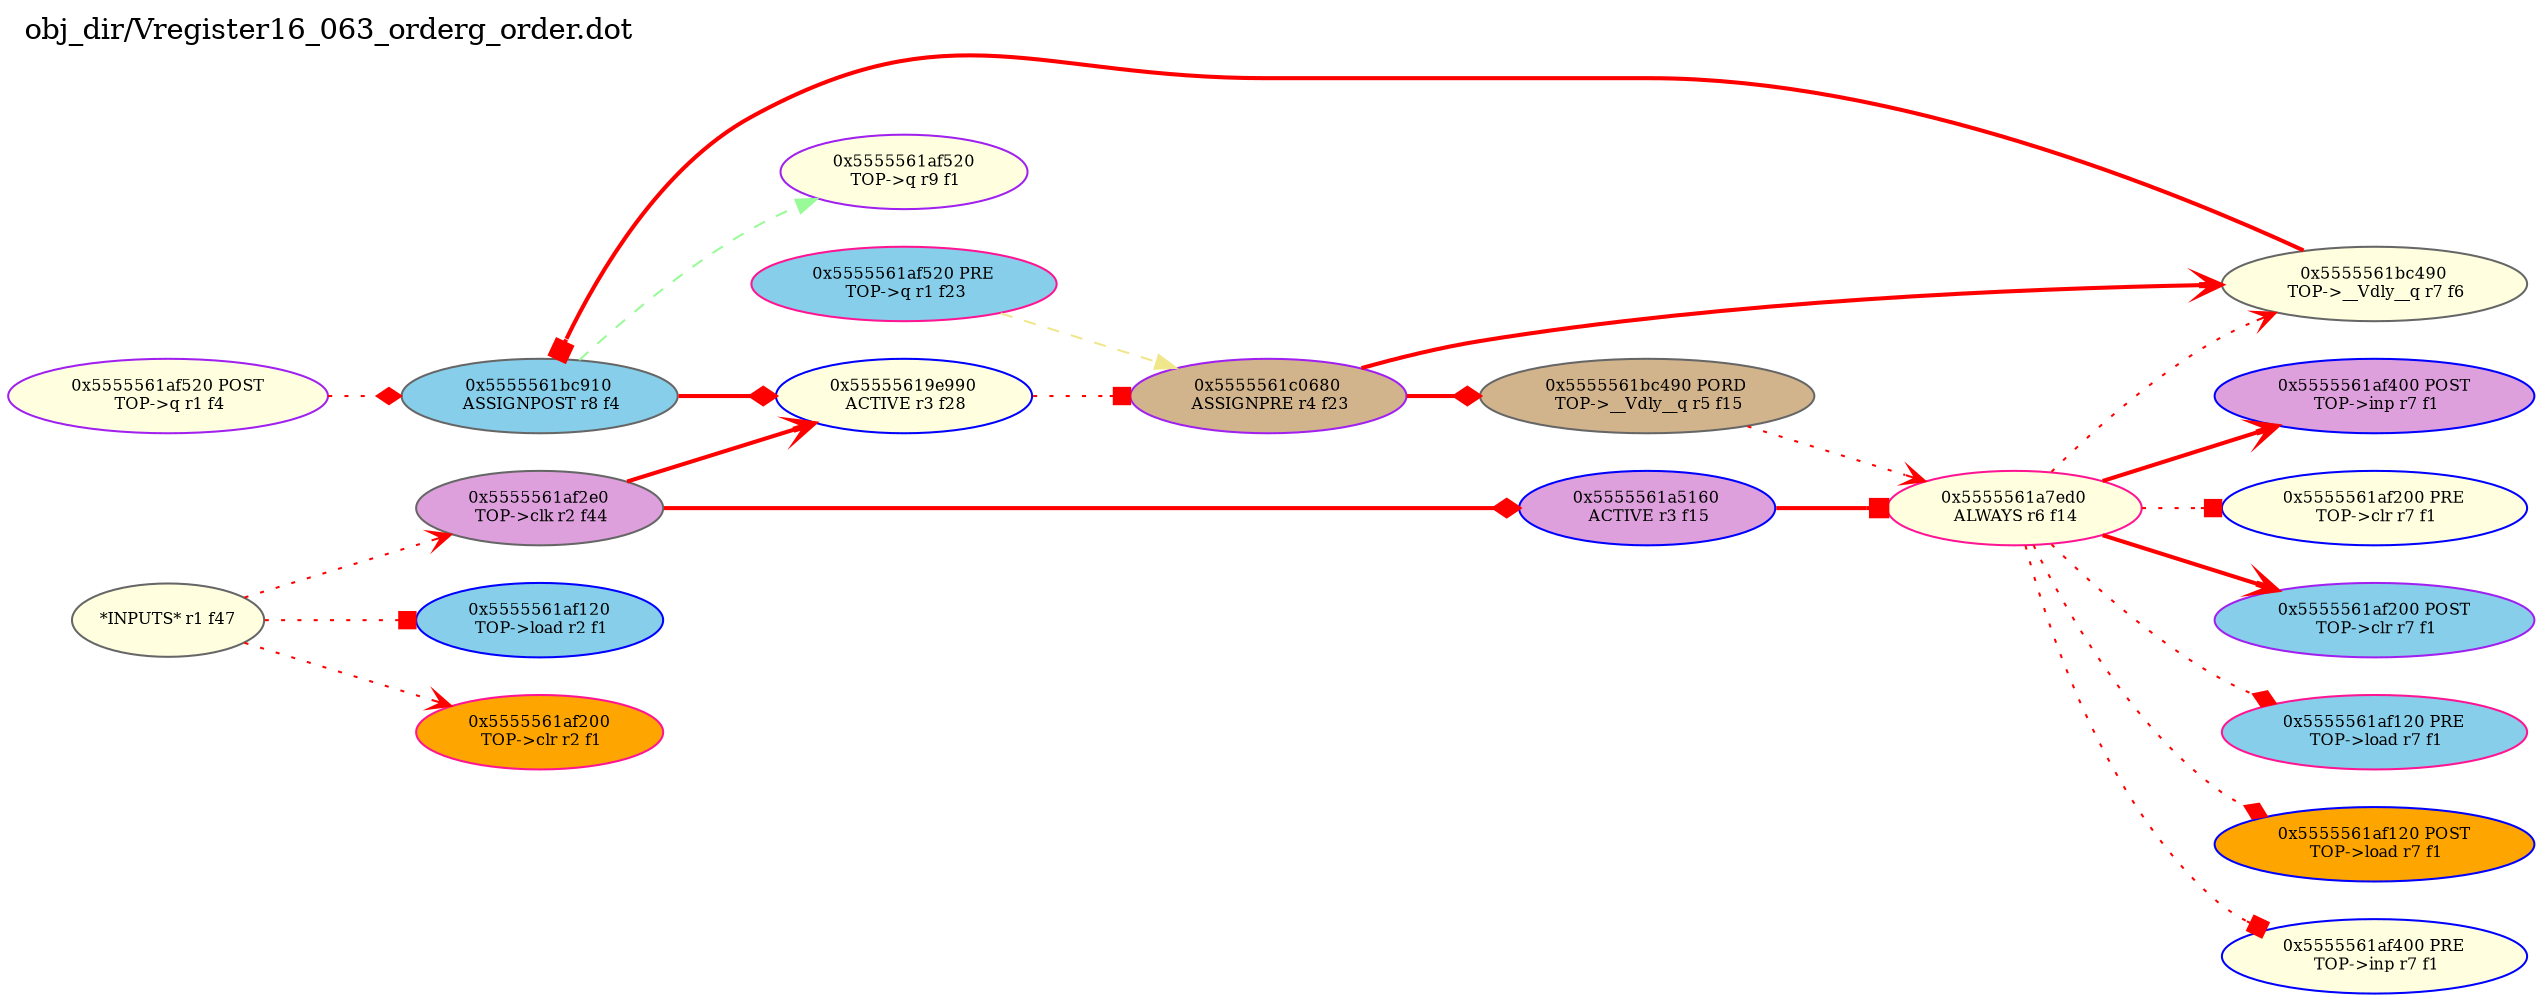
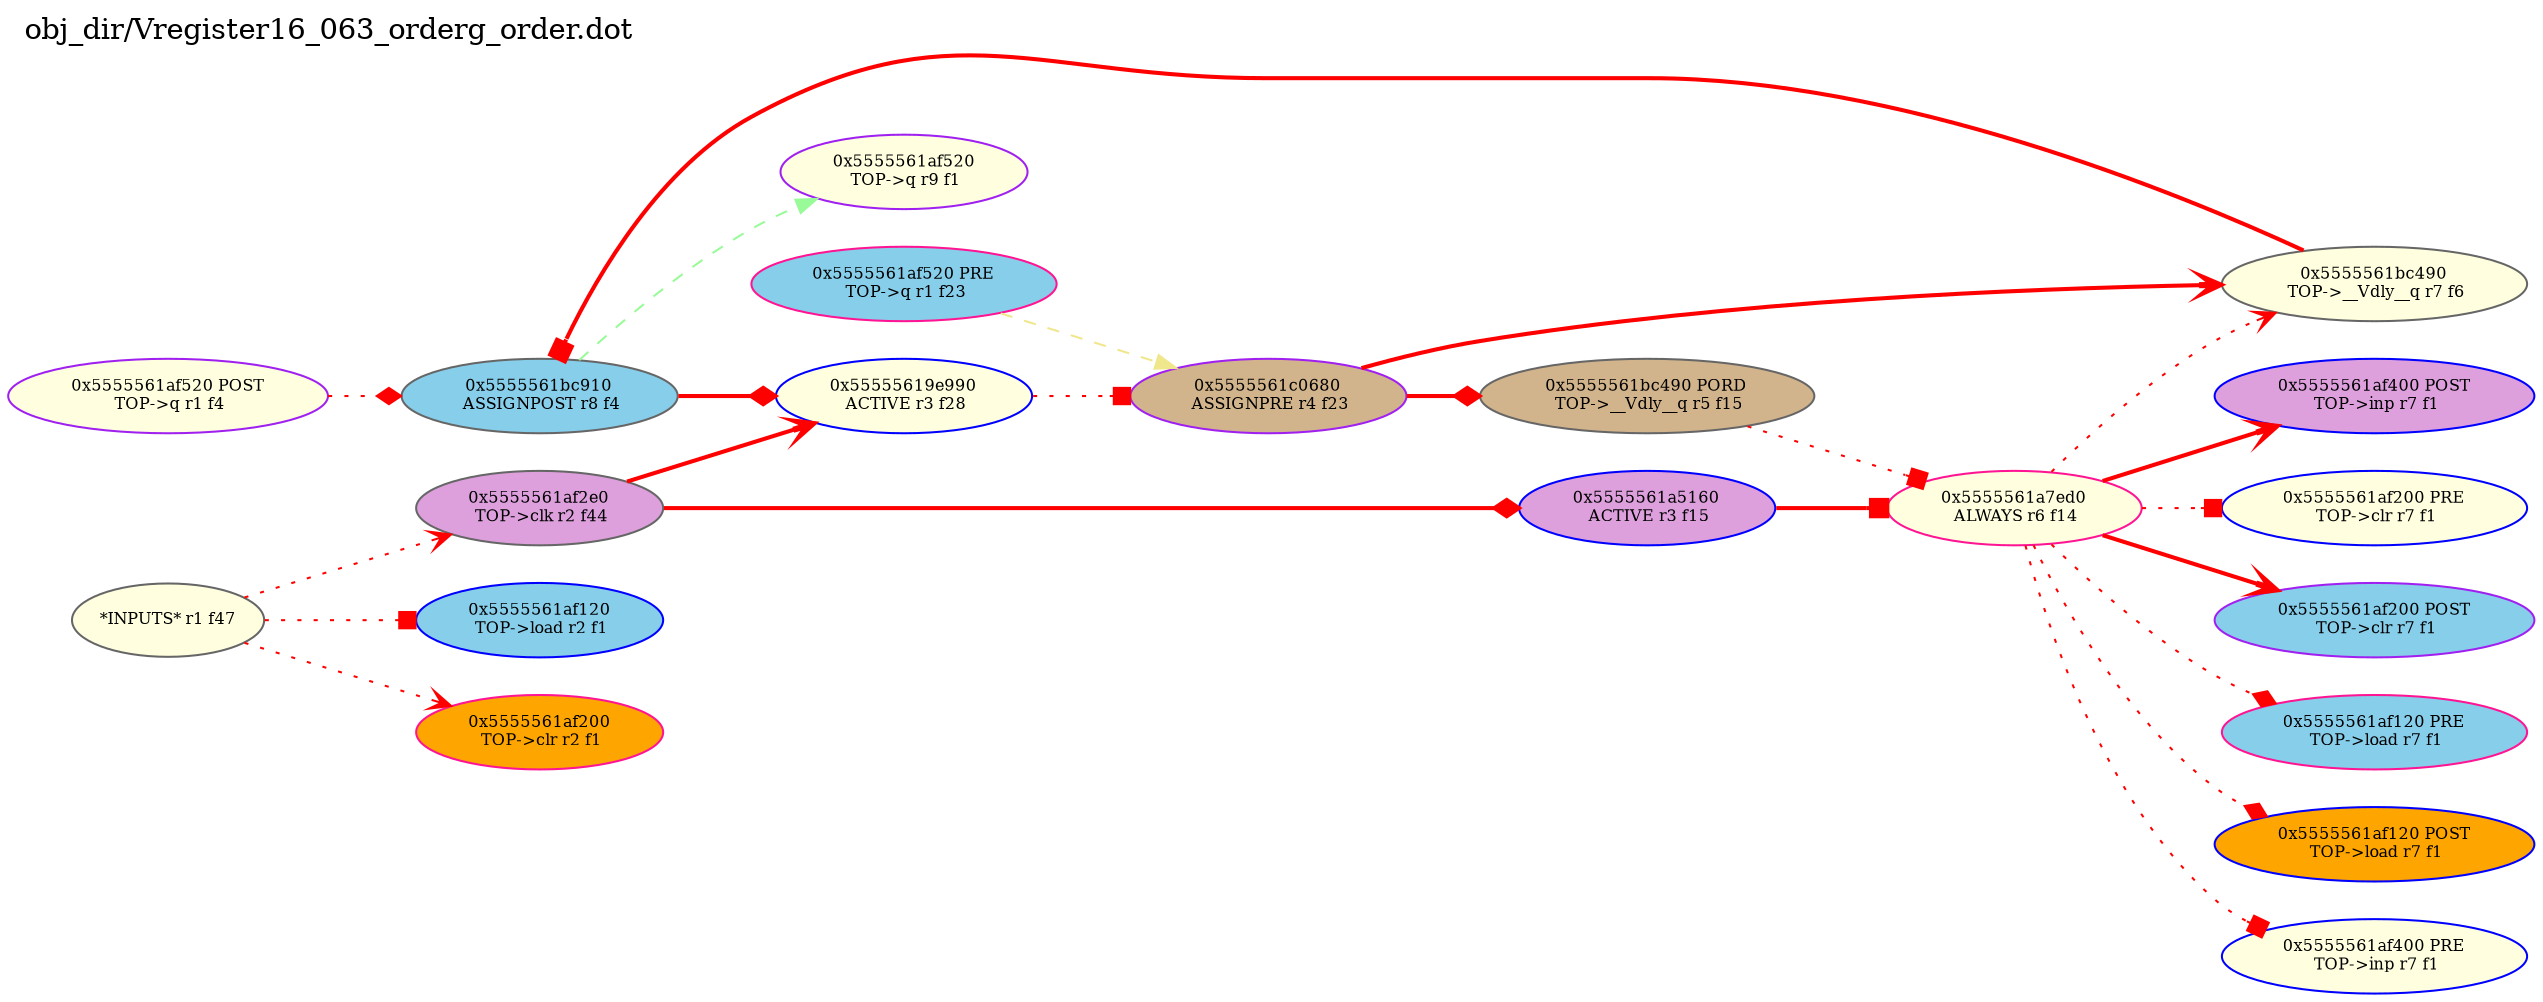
  digraph {
    label="obj_dir/Vregister16_063_orderg_order.dot"
    labeljust=l
    labelloc=t
    rankdir=LR
    node [color=blue fillcolor=lightyellow fontsize=8 style=filled]
    edge [arrowhead=vee color=red fontsize=8 style=dotted weight=32]
    n1 [color=purple label="0x5555561af520 POST\n TOP->q r1 f4"]
    n2 [color=gray40 fillcolor=skyblue label="0x5555561bc910\n ASSIGNPOST r8 f4"]
    n3 [label="0x55555619e990\n ACTIVE r3 f28"]
    n4 [color=purple label="0x5555561af520\n TOP->q r9 f1"]
    n5 [color=deeppink fillcolor=skyblue label="0x5555561af520 PRE\n TOP->q r1 f23"]
    n6 [color=purple fillcolor=tan label="0x5555561c0680\n ASSIGNPRE r4 f23"]
    n7 [color=gray40 fillcolor=tan label="0x5555561bc490 PORD\n TOP->__Vdly__q r5 f15"]
    n8 [color=gray40 label="0x5555561bc490\n TOP->__Vdly__q r7 f6"]
    n9 [color=gray40 label="*INPUTS* r1 f47"]
    n10 [fillcolor=skyblue label="0x5555561af120\n TOP->load r2 f1"]
    n11 [color=deeppink fillcolor=orange label="0x5555561af200\n TOP->clr r2 f1"]
    n12 [color=gray40 fillcolor=plum label="0x5555561af2e0\n TOP->clk r2 f44"]
    n13 [fillcolor=plum label="0x5555561a5160\n ACTIVE r3 f15"]
    n14 [color=deeppink label="0x5555561a7ed0\n ALWAYS r6 f14"]
    n15 [label="0x5555561af200 PRE\n TOP->clr r7 f1"]
    n16 [color=purple fillcolor=skyblue label="0x5555561af200 POST\n TOP->clr r7 f1"]
    n17 [color=deeppink fillcolor=skyblue label="0x5555561af120 PRE\n TOP->load r7 f1"]
    n18 [fillcolor=orange label="0x5555561af120 POST\n TOP->load r7 f1"]
    n19 [label="0x5555561af400 PRE\n TOP->inp r7 f1"]
    n20 [fillcolor=plum label="0x5555561af400 POST\n TOP->inp r7 f1"]
    n1 -> n2 [arrowhead=diamond weight=2]
    n2 -> n3 [arrowhead=diamond style=bold]
    n2 -> n4 [color=PaleGreen style=dashed weight=1 arrowhead=""]
    n3 -> n6 [arrowhead=box]
    n5 -> n6 [color=khaki style=dashed weight=3 arrowhead=""]
    n6 -> n7 [arrowhead=diamond style=bold]
    n6 -> n8 [style=bold]
-   n7 -> n14
+   n7 -> n14 [arrowhead=box]
    n8 -> n2 [arrowhead=box style=bold weight=8]
    n9 -> n10 [arrowhead=box weight=1]
    n9 -> n11 [weight=1]
    n9 -> n12 [weight=1]
    n12 -> n3 [style=bold weight=8]
    n12 -> n13 [arrowhead=diamond style=bold weight=8]
    n13 -> n14 [arrowhead=box style=bold]
    n14 -> n8
    n14 -> n15 [arrowhead=box]
    n14 -> n16 [style=bold weight=2]
    n14 -> n17 [arrowhead=diamond]
    n14 -> n18 [arrowhead=diamond weight=2]
    n14 -> n19 [arrowhead=box]
    n14 -> n20 [style=bold weight=2]
  }
